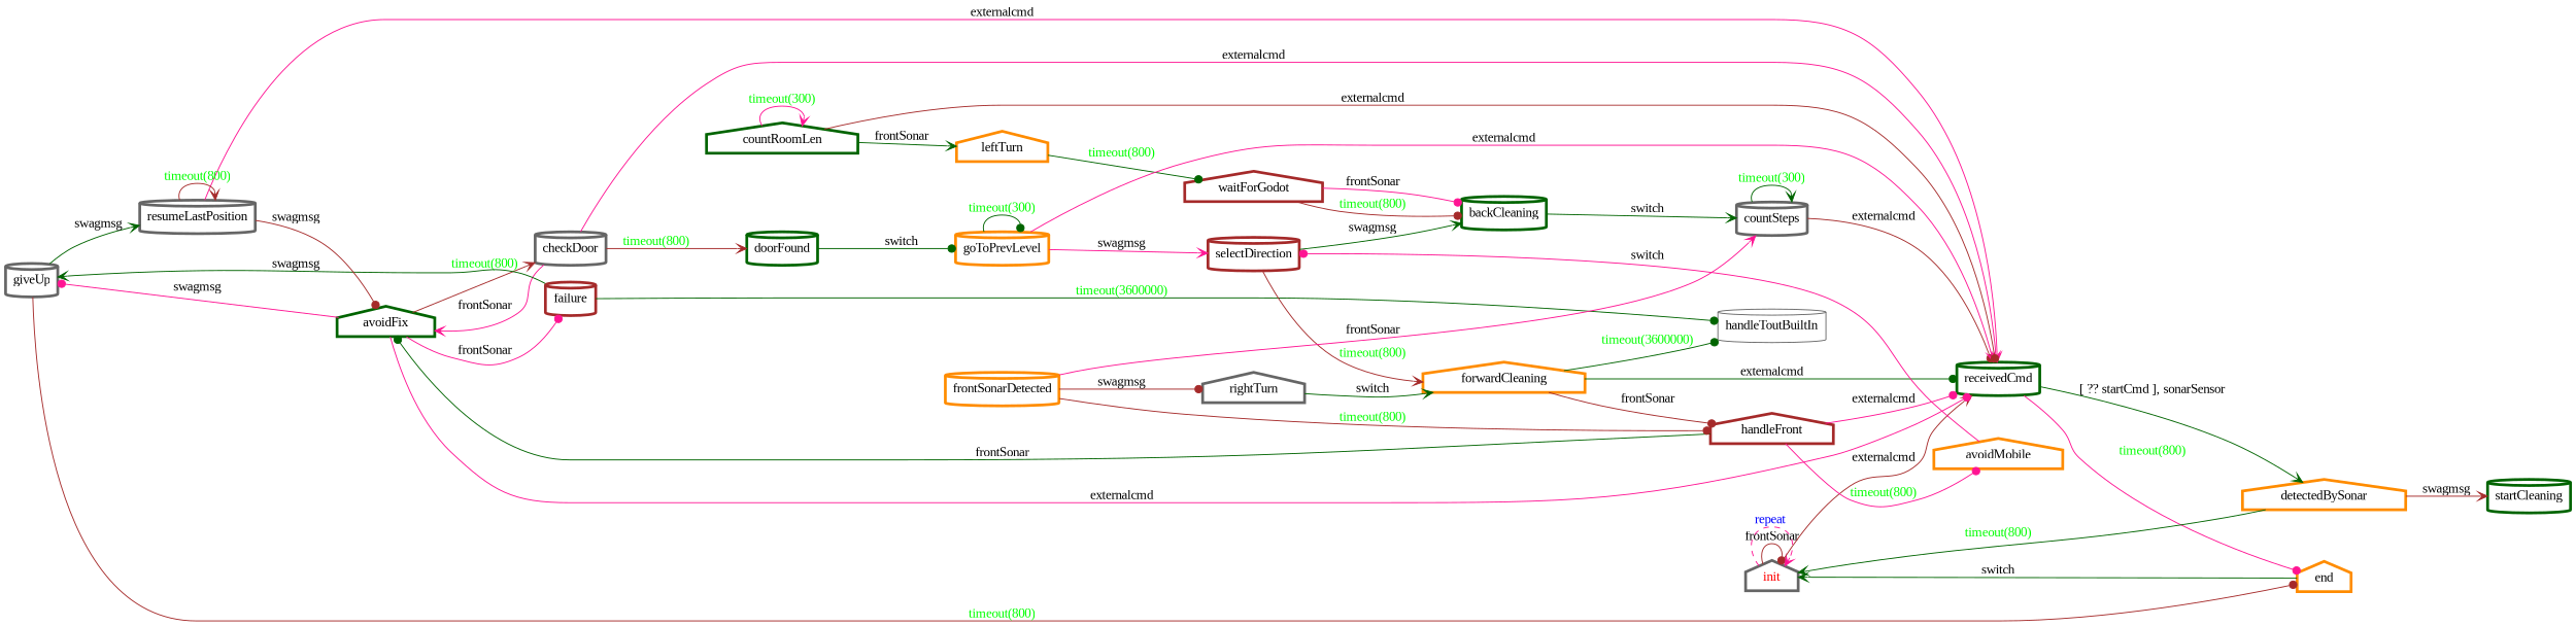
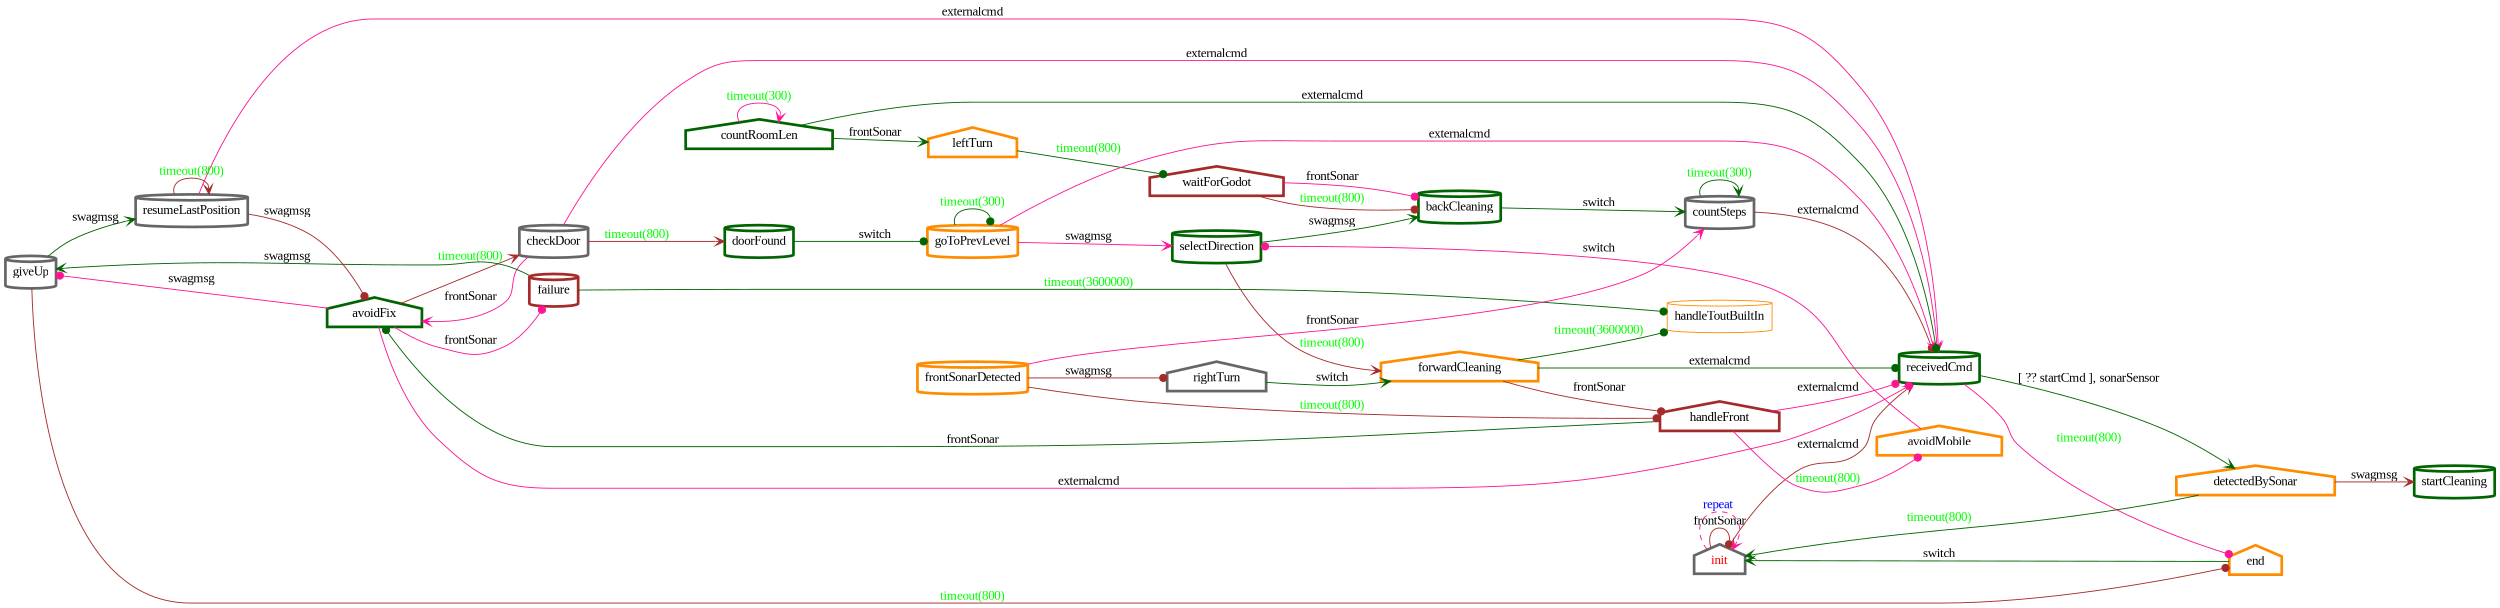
  digraph {
    fontname="Liberation Serif"
    rankdir=LR
    node [color=darkorange fontcolor=black fontname="Liberation Serif" penwidth=3 shape=cylinder]
    edge [arrowhead=dot color=darkgreen fontcolor=black fontname="Liberation Serif"]
    init [color=gray40 fontcolor=red shape=house]
    receivedCmd [color=darkgreen]
    end [shape=house]
    detectedBySonar [shape=house]
-   handleToutBuiltIn [color=gray40 fontcolor="" penwidth=""]
+   handleToutBuiltIn [fontcolor="" penwidth=""]
    rightTurn [color=gray40 shape=house]
    forwardCleaning [shape=house]
    handleFront [color=brown shape=house]
    waitForGodot [color=brown shape=house]
    backCleaning [color=darkgreen]
    countSteps [color=gray40]
    avoidFix [color=darkgreen shape=house]
    avoidMobile [shape=house]
    checkDoor [color=gray40]
    giveUp [color=gray40]
    failure [color=brown]
-   selectDirection [color=brown]
+   selectDirection [color=darkgreen]
    leftTurn [shape=house]
    frontSonarDetected
    doorFound [color=darkgreen]
    goToPrevLevel
    resumeLastPosition [color=gray40]
    startCleaning [color=darkgreen]
    countRoomLen [color=darkgreen shape=house]
    init -> init [color=brown label=frontSonar]
    init -> init [arrowhead=vee color=deeppink fontcolor=blue label="repeat " style=dashed]
    init -> receivedCmd [arrowhead=vee color=brown label=externalcmd]
    receivedCmd -> end [color=deeppink fontcolor=green label="timeout(800)"]
    receivedCmd -> detectedBySonar [arrowhead=vee label="[ ?? startCmd ], sonarSensor"]
    end -> init [arrowhead=vee label=switch]
    detectedBySonar -> init [arrowhead=vee fontcolor=green label="timeout(800)"]
    detectedBySonar -> startCleaning [arrowhead=vee color=brown label=swagmsg]
    rightTurn -> forwardCleaning [arrowhead=vee label=switch]
    forwardCleaning -> receivedCmd [label=externalcmd]
    forwardCleaning -> handleToutBuiltIn [fontcolor=green label="timeout(3600000)"]
    forwardCleaning -> handleFront [color=brown label=frontSonar]
    handleFront -> receivedCmd [color=deeppink label=externalcmd]
    handleFront -> avoidFix [label=frontSonar]
    handleFront -> avoidMobile [color=deeppink fontcolor=green label="timeout(800)"]
    waitForGodot -> backCleaning [color=deeppink label=frontSonar]
    waitForGodot -> backCleaning [color=brown fontcolor=green label="timeout(800)"]
    backCleaning -> countSteps [arrowhead=vee label=switch]
    countSteps -> receivedCmd [color=brown label=externalcmd]
    countSteps -> countSteps [arrowhead=vee fontcolor=green label="timeout(300)"]
    avoidFix -> receivedCmd [color=deeppink label=externalcmd]
    avoidFix -> checkDoor [arrowhead=vee color=brown fontcolor=green label="timeout(800)"]
    avoidFix -> giveUp [color=deeppink label=swagmsg]
    avoidFix -> failure [color=deeppink label=frontSonar]
    avoidMobile -> selectDirection [color=deeppink label=switch]
    checkDoor -> receivedCmd [arrowhead=vee color=deeppink label=externalcmd]
    checkDoor -> avoidFix [arrowhead=vee color=deeppink label=frontSonar]
    checkDoor -> doorFound [arrowhead=vee color=brown fontcolor=green label="timeout(800)"]
    giveUp -> end [color=brown fontcolor=green label="timeout(800)"]
    giveUp -> resumeLastPosition [arrowhead=vee label=swagmsg]
    failure -> handleToutBuiltIn [fontcolor=green label="timeout(3600000)"]
    failure -> giveUp [arrowhead=vee label=swagmsg]
    selectDirection -> forwardCleaning [arrowhead=vee color=brown fontcolor=green label="timeout(800)"]
    selectDirection -> backCleaning [arrowhead=vee label=swagmsg]
    leftTurn -> waitForGodot [fontcolor=green label="timeout(800)"]
    frontSonarDetected -> rightTurn [color=brown label=swagmsg]
    frontSonarDetected -> handleFront [color=brown fontcolor=green label="timeout(800)"]
    frontSonarDetected -> countSteps [arrowhead=vee color=deeppink label=frontSonar]
    doorFound -> goToPrevLevel [label=switch]
    goToPrevLevel -> receivedCmd [arrowhead=vee color=deeppink label=externalcmd]
    goToPrevLevel -> selectDirection [arrowhead=vee color=deeppink label=swagmsg]
    goToPrevLevel -> goToPrevLevel [fontcolor=green label="timeout(300)"]
    resumeLastPosition -> receivedCmd [arrowhead=vee color=deeppink label=externalcmd]
    resumeLastPosition -> avoidFix [color=brown label=swagmsg]
    resumeLastPosition -> resumeLastPosition [arrowhead=vee color=brown fontcolor=green label="timeout(800)"]
-   countRoomLen -> receivedCmd [color=brown label=externalcmd]
+   countRoomLen -> receivedCmd [label=externalcmd]
    countRoomLen -> leftTurn [arrowhead=vee label=frontSonar]
    countRoomLen -> countRoomLen [arrowhead=vee color=deeppink fontcolor=green label="timeout(300)"]
  }
